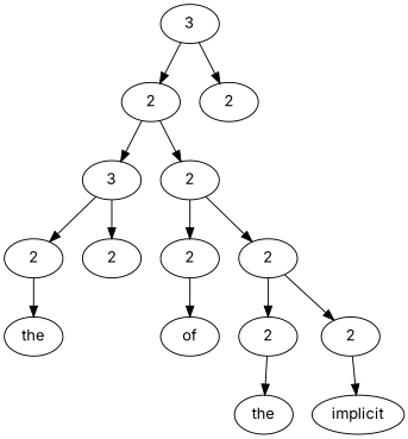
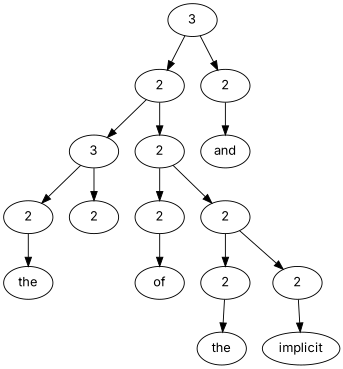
  digraph {
    fontname=Inter
    node [fontname=Inter]
    edge [fontname=Inter]
    n1 [label=3]
    n2 [label=2]
    n3 [label=2]
    n4 [label=3]
    n5 [label=2]
+   n6 [label=and]
    n7 [label=2]
    n8 [label=2]
    n9 [label=2]
    n10 [label=2]
    n11 [label=the]
    n12 [label=of]
    n13 [label=2]
    n14 [label=2]
    n15 [label=the]
    n16 [label=implicit]
    n1 -> n2
    n1 -> n3
    n2 -> n4
    n2 -> n5
+   n3 -> n6
    n4 -> n7
    n4 -> n8
    n5 -> n9
    n5 -> n10
    n7 -> n11
    n9 -> n12
    n10 -> n13
    n10 -> n14
    n13 -> n15
    n14 -> n16
  }
